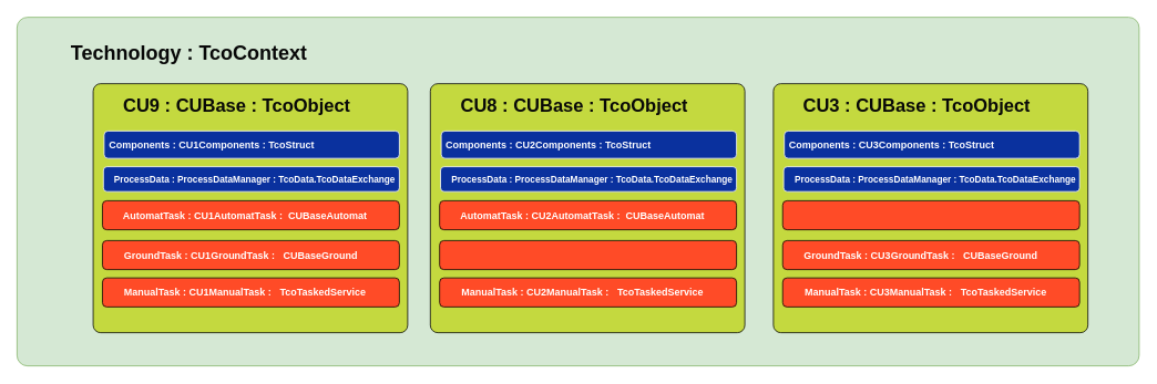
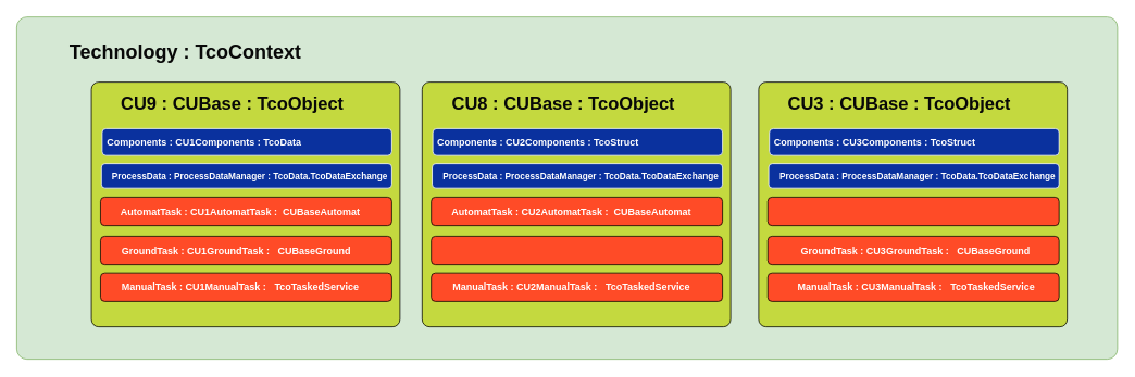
  <mxCell id="0" />
  <mxCell id="1" parent="0" />
  <mxCell id="2" value="" style="rounded=1;whiteSpace=wrap;html=1;labelBackgroundColor=#FFFFFF;fillColor=#d5e8d4;strokeColor=#82b366;arcSize=3;" vertex="1" parent="1"><mxGeometry x="20" y="20" width="1350" height="420" as="geometry" /></mxCell>
  <mxCell id="3" value="" style="rounded=1;whiteSpace=wrap;html=1;fillColor=#C4D93F;sketch=0;arcSize=3;" vertex="1" parent="1"><mxGeometry x="111.62" y="100" width="378.38" height="300" as="geometry" /></mxCell>
  <mxCell id="4" value="&lt;h1&gt;&lt;font color=&quot;#080808&quot; style=&quot;font-size: 22px&quot;&gt;CU9 : CUBase : TcoObject&lt;/font&gt;&lt;/h1&gt;" style="text;html=1;strokeColor=none;fillColor=none;spacing=5;spacingTop=-20;whiteSpace=wrap;overflow=hidden;rounded=0;fontColor=#FFFFFF;arcSize=3;" vertex="1" parent="1"><mxGeometry x="142.87" y="106" width="297.13" height="50" as="geometry" /></mxCell>
  <mxCell id="5" value="&lt;h1&gt;&lt;font color=&quot;#080808&quot;&gt;Technology : TcoContext&lt;/font&gt;&lt;/h1&gt;" style="text;html=1;strokeColor=none;fillColor=none;spacing=5;spacingTop=-20;whiteSpace=wrap;overflow=hidden;rounded=0;fontColor=#FFFFFF;" vertex="1" parent="1"><mxGeometry x="80" y="42.5" width="914" height="50" as="geometry" /></mxCell>
  <mxCell id="6" value="" style="rounded=1;whiteSpace=wrap;html=1;fillColor=#FF4B27;" parent="1" vertex="1"><mxGeometry x="122.77" y="241" width="357.23" height="35" as="geometry" /></mxCell>
  <mxCell id="7" value="&lt;div style=&quot;text-align: left&quot;&gt;&lt;b&gt;AutomatTask : CU1AutomatTask :&amp;nbsp;&amp;nbsp;&lt;/b&gt;&lt;b&gt;CUBaseAutomat&lt;/b&gt;&lt;/div&gt;" style="text;html=1;align=center;verticalAlign=middle;resizable=0;points=[];autosize=1;strokeColor=none;fontColor=#FFFFFF;" parent="1" vertex="1"><mxGeometry x="139.26" y="248.5" width="310" height="20" as="geometry" /></mxCell>
  <mxCell id="8" value="" style="rounded=1;whiteSpace=wrap;html=1;fillColor=#FF4B27;" vertex="1" parent="1"><mxGeometry x="122.77" y="289" width="357.23" height="35" as="geometry" /></mxCell>
  <mxCell id="9" value="&lt;div style=&quot;text-align: left&quot;&gt;&lt;b&gt;GroundTask : CU1GroundTask :&amp;nbsp; &amp;nbsp;&lt;/b&gt;&lt;b&gt;CUBaseGround&lt;/b&gt;&lt;/div&gt;" style="text;html=1;align=center;verticalAlign=middle;resizable=0;points=[];autosize=1;strokeColor=none;fontColor=#FFFFFF;" vertex="1" parent="1"><mxGeometry x="138.84" y="296.5" width="300" height="20" as="geometry" /></mxCell>
  <mxCell id="10" value="" style="rounded=1;whiteSpace=wrap;html=1;fillColor=#0A319E;strokeColor=#FFFFFF;" vertex="1" parent="1"><mxGeometry x="123.93" y="200" width="356.07" height="30" as="geometry" /></mxCell>
  <mxCell id="11" value="&lt;font style=&quot;font-size: 11px&quot;&gt;ProcessData : ProcessDataManager : TcoData.TcoDataExchange&lt;/font&gt;" style="text;html=1;strokeColor=none;fillColor=none;align=left;verticalAlign=middle;whiteSpace=wrap;rounded=0;fontStyle=1;fontColor=#FFFFFF;" vertex="1" parent="1"><mxGeometry x="135.373" y="200" width="353.847" height="29.94" as="geometry" /></mxCell>
  <mxCell id="12" value="" style="rounded=1;whiteSpace=wrap;html=1;fillColor=#0A319E;strokeColor=#FFFFFF;" vertex="1" parent="1"><mxGeometry x="124.71" y="157" width="355.29" height="33" as="geometry" /></mxCell>
- <mxCell id="13" value="&lt;font style=&quot;font-size: 12px&quot;&gt;Components : CU1Components : TcoStruct&lt;/font&gt;" style="text;html=1;strokeColor=none;fillColor=none;align=left;verticalAlign=middle;whiteSpace=wrap;rounded=0;fontStyle=1;fontColor=#FFFFFF;" vertex="1" parent="1"><mxGeometry x="128.51" y="158.53" width="341.49" height="29.94" as="geometry" /></mxCell>
+ <mxCell id="13" value="&lt;font style=&quot;font-size: 12px&quot;&gt;Components : CU1Components : TcoData&lt;/font&gt;" style="text;html=1;strokeColor=none;fillColor=none;align=left;verticalAlign=middle;whiteSpace=wrap;rounded=0;fontStyle=1;fontColor=#FFFFFF;" vertex="1" parent="1"><mxGeometry x="128.51" y="158.53" width="341.49" height="29.94" as="geometry" /></mxCell>
  <mxCell id="14" value="" style="rounded=1;whiteSpace=wrap;html=1;fillColor=#FF4B27;" vertex="1" parent="1"><mxGeometry x="122.77" y="334" width="357.23" height="35" as="geometry" /></mxCell>
  <mxCell id="15" value="&lt;div style=&quot;text-align: left&quot;&gt;&lt;b&gt;ManualTask : CU1ManualTask :&amp;nbsp; &amp;nbsp;&lt;/b&gt;&lt;b&gt;TcoTaskedService&lt;/b&gt;&lt;/div&gt;" style="text;html=1;align=center;verticalAlign=middle;resizable=0;points=[];autosize=1;strokeColor=none;fontColor=#FFFFFF;" vertex="1" parent="1"><mxGeometry x="139.262" y="341.5" width="310" height="20" as="geometry" /></mxCell>
  <mxCell id="16" value="" style="rounded=1;whiteSpace=wrap;html=1;fillColor=#C4D93F;sketch=0;arcSize=3;" vertex="1" parent="1"><mxGeometry x="517.25" y="100" width="378.38" height="300" as="geometry" /></mxCell>
  <mxCell id="17" value="&lt;h1&gt;&lt;font color=&quot;#080808&quot; style=&quot;font-size: 22px&quot;&gt;CU8 : CUBase : TcoObject&lt;/font&gt;&lt;/h1&gt;" style="text;html=1;strokeColor=none;fillColor=none;spacing=5;spacingTop=-20;whiteSpace=wrap;overflow=hidden;rounded=0;fontColor=#FFFFFF;arcSize=3;" vertex="1" parent="1"><mxGeometry x="548.5" y="106" width="297.13" height="50" as="geometry" /></mxCell>
  <mxCell id="18" value="" style="rounded=1;whiteSpace=wrap;html=1;fillColor=#FF4B27;" vertex="1" parent="1"><mxGeometry x="528.4" y="241" width="357.23" height="35" as="geometry" /></mxCell>
  <mxCell id="19" value="&lt;div style=&quot;text-align: left&quot;&gt;&lt;b&gt;AutomatTask : CU2AutomatTask :&amp;nbsp;&amp;nbsp;&lt;/b&gt;&lt;b&gt;CUBaseAutomat&lt;/b&gt;&lt;/div&gt;" style="text;html=1;align=center;verticalAlign=middle;resizable=0;points=[];autosize=1;strokeColor=none;fontColor=#FFFFFF;" vertex="1" parent="1"><mxGeometry x="544.89" y="248.5" width="310" height="20" as="geometry" /></mxCell>
  <mxCell id="20" value="" style="rounded=1;whiteSpace=wrap;html=1;fillColor=#FF4B27;" vertex="1" parent="1"><mxGeometry x="528.4" y="289" width="357.23" height="35" as="geometry" /></mxCell>
  <mxCell id="21" value="" style="rounded=1;whiteSpace=wrap;html=1;fillColor=#0A319E;strokeColor=#FFFFFF;" vertex="1" parent="1"><mxGeometry x="529.56" y="200" width="356.07" height="30" as="geometry" /></mxCell>
  <mxCell id="22" value="&lt;font style=&quot;font-size: 11px&quot;&gt;ProcessData : ProcessDataManager : TcoData.TcoDataExchange&lt;/font&gt;" style="text;html=1;strokeColor=none;fillColor=none;align=left;verticalAlign=middle;whiteSpace=wrap;rounded=0;fontStyle=1;fontColor=#FFFFFF;" vertex="1" parent="1"><mxGeometry x="541.003" y="200" width="353.847" height="29.94" as="geometry" /></mxCell>
  <mxCell id="23" value="" style="rounded=1;whiteSpace=wrap;html=1;fillColor=#0A319E;strokeColor=#FFFFFF;" vertex="1" parent="1"><mxGeometry x="530.34" y="157" width="355.29" height="33" as="geometry" /></mxCell>
  <mxCell id="24" value="&lt;font style=&quot;font-size: 12px&quot;&gt;Components : CU2Components : TcoStruct&lt;/font&gt;" style="text;html=1;strokeColor=none;fillColor=none;align=left;verticalAlign=middle;whiteSpace=wrap;rounded=0;fontStyle=1;fontColor=#FFFFFF;" vertex="1" parent="1"><mxGeometry x="534.14" y="158.53" width="341.49" height="29.94" as="geometry" /></mxCell>
  <mxCell id="25" value="" style="rounded=1;whiteSpace=wrap;html=1;fillColor=#FF4B27;" vertex="1" parent="1"><mxGeometry x="528.4" y="334" width="357.23" height="35" as="geometry" /></mxCell>
  <mxCell id="26" value="&lt;div style=&quot;text-align: left&quot;&gt;&lt;b&gt;ManualTask : CU2ManualTask :&amp;nbsp; &amp;nbsp;&lt;/b&gt;&lt;b&gt;TcoTaskedService&lt;/b&gt;&lt;/div&gt;" style="text;html=1;align=center;verticalAlign=middle;resizable=0;points=[];autosize=1;strokeColor=none;fontColor=#FFFFFF;" vertex="1" parent="1"><mxGeometry x="544.892" y="341.5" width="310" height="20" as="geometry" /></mxCell>
  <mxCell id="27" value="" style="rounded=1;whiteSpace=wrap;html=1;fillColor=#C4D93F;sketch=0;arcSize=3;" vertex="1" parent="1"><mxGeometry x="930" y="100" width="378.38" height="300" as="geometry" /></mxCell>
  <mxCell id="28" value="&lt;h1&gt;&lt;font color=&quot;#080808&quot; style=&quot;font-size: 22px&quot;&gt;CU3 : CUBase : TcoObject&lt;/font&gt;&lt;/h1&gt;" style="text;html=1;strokeColor=none;fillColor=none;spacing=5;spacingTop=-20;whiteSpace=wrap;overflow=hidden;rounded=0;fontColor=#FFFFFF;arcSize=3;" vertex="1" parent="1"><mxGeometry x="961.25" y="106" width="297.13" height="50" as="geometry" /></mxCell>
  <mxCell id="29" value="" style="rounded=1;whiteSpace=wrap;html=1;fillColor=#FF4B27;" vertex="1" parent="1"><mxGeometry x="941.15" y="241" width="357.23" height="35" as="geometry" /></mxCell>
  <mxCell id="30" value="" style="rounded=1;whiteSpace=wrap;html=1;fillColor=#FF4B27;" vertex="1" parent="1"><mxGeometry x="941.15" y="289" width="357.23" height="35" as="geometry" /></mxCell>
- <mxCell id="31" value="&lt;div style=&quot;text-align: left&quot;&gt;&lt;b&gt;GroundTask : CU3GroundTask :&amp;nbsp; &amp;nbsp;&lt;/b&gt;&lt;b&gt;CUBaseGround&lt;/b&gt;&lt;/div&gt;" style="text;html=1;align=center;verticalAlign=middle;resizable=0;points=[];autosize=1;strokeColor=none;fontColor=#FFFFFF;" vertex="1" parent="1"><mxGeometry x="957.22" y="296.5" width="300" height="20" as="geometry" /></mxCell>
+ <mxCell id="31" value="&lt;div style=&quot;text-align: left&quot;&gt;&lt;b&gt;GroundTask : CU3GroundTask :&amp;nbsp; &amp;nbsp;&lt;/b&gt;&lt;b&gt;CUBaseGround&lt;/b&gt;&lt;/div&gt;" style="text;html=1;align=center;verticalAlign=middle;resizable=0;points=[];autosize=1;strokeColor=none;fontColor=#FFFFFF;" vertex="1" parent="1"><mxGeometry x="972.22" y="296.5" width="300" height="20" as="geometry" /></mxCell>
  <mxCell id="32" value="" style="rounded=1;whiteSpace=wrap;html=1;fillColor=#0A319E;strokeColor=#FFFFFF;" vertex="1" parent="1"><mxGeometry x="942.31" y="200" width="356.07" height="30" as="geometry" /></mxCell>
  <mxCell id="33" value="&lt;font style=&quot;font-size: 11px&quot;&gt;ProcessData : ProcessDataManager : TcoData.TcoDataExchange&lt;/font&gt;" style="text;html=1;strokeColor=none;fillColor=none;align=left;verticalAlign=middle;whiteSpace=wrap;rounded=0;fontStyle=1;fontColor=#FFFFFF;" vertex="1" parent="1"><mxGeometry x="953.753" y="200" width="353.847" height="29.94" as="geometry" /></mxCell>
  <mxCell id="34" value="" style="rounded=1;whiteSpace=wrap;html=1;fillColor=#0A319E;strokeColor=#FFFFFF;" vertex="1" parent="1"><mxGeometry x="943.09" y="157" width="355.29" height="33" as="geometry" /></mxCell>
  <mxCell id="35" value="&lt;font style=&quot;font-size: 12px&quot;&gt;Components : CU3Components : TcoStruct&lt;/font&gt;" style="text;html=1;strokeColor=none;fillColor=none;align=left;verticalAlign=middle;whiteSpace=wrap;rounded=0;fontStyle=1;fontColor=#FFFFFF;" vertex="1" parent="1"><mxGeometry x="946.89" y="158.53" width="341.49" height="29.94" as="geometry" /></mxCell>
  <mxCell id="36" value="" style="rounded=1;whiteSpace=wrap;html=1;fillColor=#FF4B27;" vertex="1" parent="1"><mxGeometry x="941.15" y="334" width="357.23" height="35" as="geometry" /></mxCell>
- <mxCell id="37" value="&lt;div style=&quot;text-align: left&quot;&gt;&lt;b&gt;ManualTask : CU3ManualTask :&amp;nbsp; &amp;nbsp;&lt;/b&gt;&lt;b&gt;TcoTaskedService&lt;/b&gt;&lt;/div&gt;" style="text;html=1;align=center;verticalAlign=middle;resizable=0;points=[];autosize=1;strokeColor=none;fontColor=#FFFFFF;" vertex="1" parent="1"><mxGeometry x="957.642" y="341.5" width="310" height="20" as="geometry" /></mxCell>
+ <mxCell id="37" value="&lt;div style=&quot;text-align: left&quot;&gt;&lt;b&gt;ManualTask : CU3ManualTask :&amp;nbsp; &amp;nbsp;&lt;/b&gt;&lt;b&gt;TcoTaskedService&lt;/b&gt;&lt;/div&gt;" style="text;html=1;align=center;verticalAlign=middle;resizable=0;points=[];autosize=1;strokeColor=none;fontColor=#FFFFFF;" vertex="1" parent="1"><mxGeometry x="967.642" y="341.5" width="310" height="20" as="geometry" /></mxCell>
